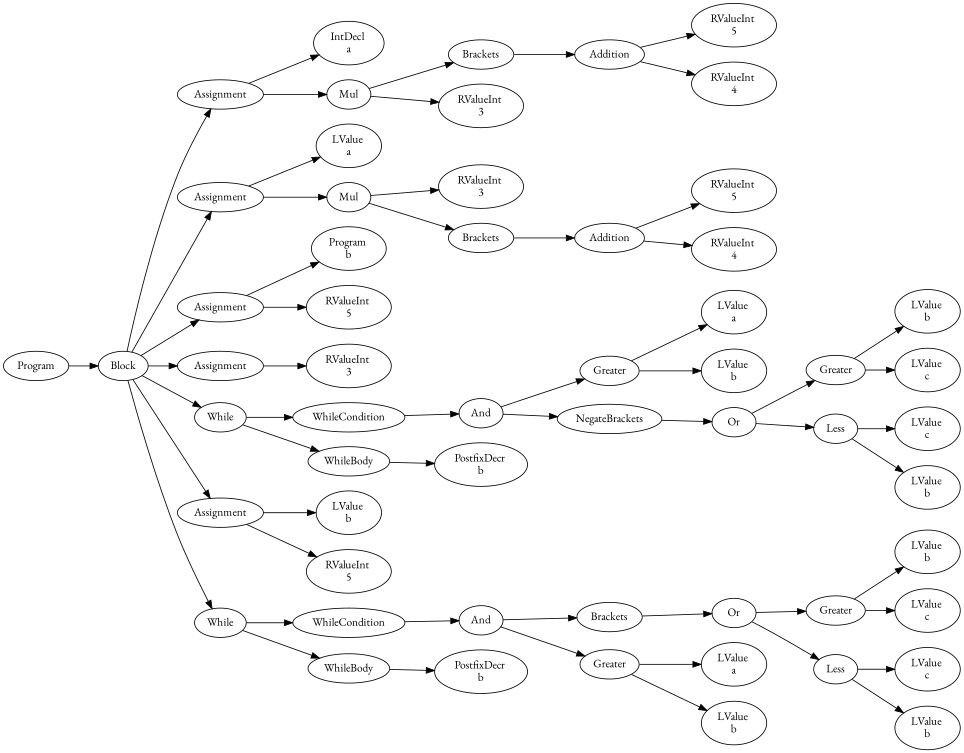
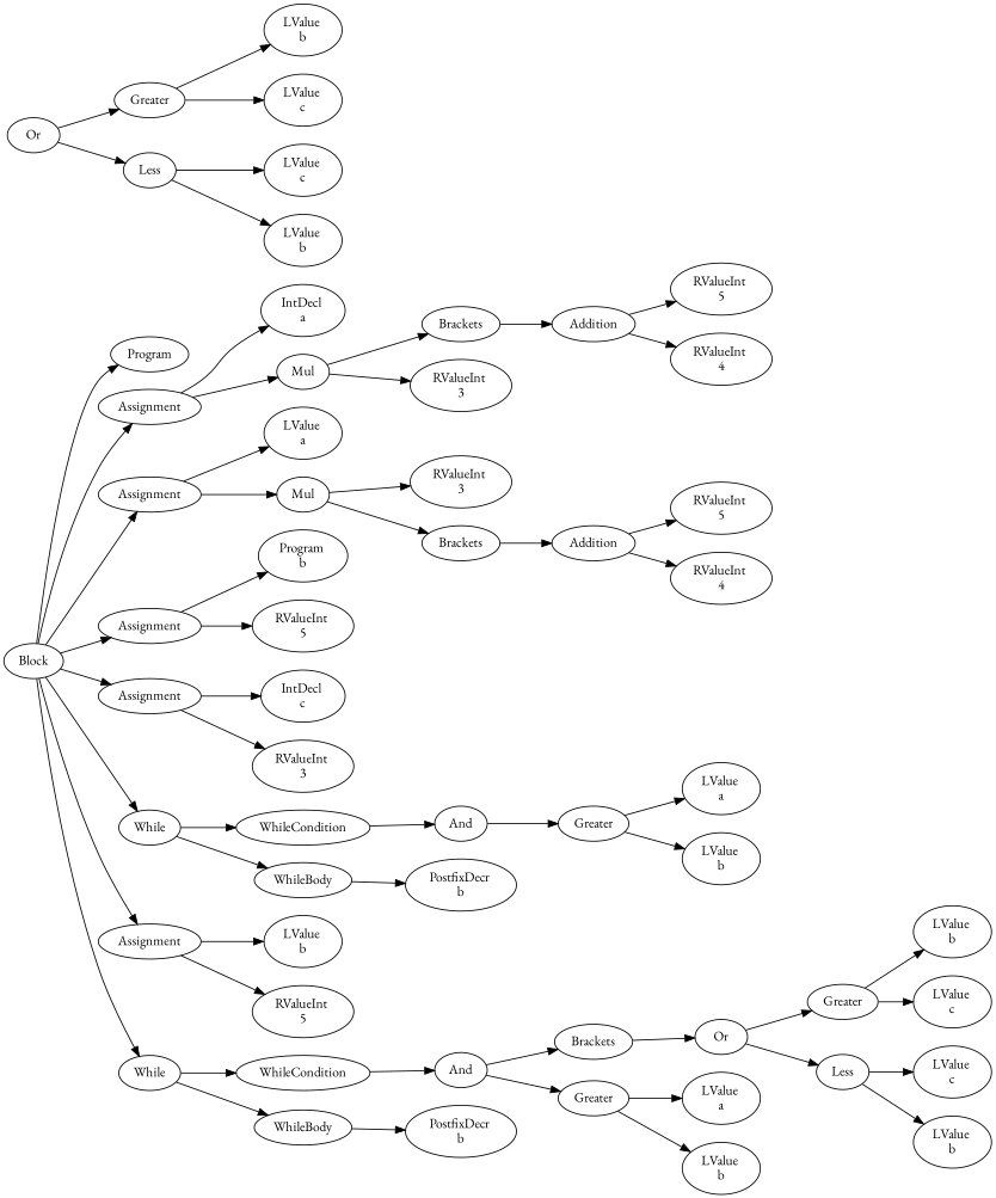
  digraph {
    fontname="EB Garamond"
    rankdir=LR
    node [fontname="EB Garamond"]
    edge [fontname="EB Garamond"]
    n1 [label=Program]
    n2 [label=Block]
    n3 [label=Assignment]
    n4 [label=Assignment]
    n5 [label=Assignment]
    n6 [label=Assignment]
    n7 [label=While]
    n8 [label=Assignment]
    n9 [label=While]
    n10 [label="IntDecl \na"]
    n11 [label=Mul]
    n12 [label="LValue \na"]
    n13 [label=Mul]
    n14 [label="Program \nb"]
    n15 [label="RValueInt \n5"]
+   n16 [label="IntDecl \nc"]
    n17 [label="RValueInt \n3"]
    n18 [label=WhileCondition]
    n19 [label=WhileBody]
    n20 [label="LValue \nb"]
    n21 [label="RValueInt \n5"]
    n22 [label=WhileCondition]
    n23 [label=WhileBody]
    n24 [label=Brackets]
    n25 [label="RValueInt \n3"]
    n26 [label=Addition]
    n27 [label="RValueInt \n5"]
    n28 [label="RValueInt \n4"]
    n29 [label="RValueInt \n3"]
    n30 [label=Brackets]
    n31 [label=Addition]
    n32 [label="RValueInt \n5"]
    n33 [label="RValueInt \n4"]
    n34 [label=And]
    n35 [label="PostfixDecr \nb"]
    n36 [label=Greater]
-   n37 [label=NegateBrackets]
    n38 [label="LValue \na"]
    n39 [label="LValue \nb"]
    n40 [label=Or]
    n41 [label=Greater]
    n42 [label=Less]
    n43 [label="LValue \nb"]
    n44 [label="LValue \nc"]
    n45 [label="LValue \nc"]
    n46 [label="LValue \nb"]
    n47 [label=And]
    n48 [label="PostfixDecr \nb"]
    n49 [label=Brackets]
    n50 [label=Greater]
    n51 [label=Or]
    n52 [label="LValue \na"]
    n53 [label="LValue \nb"]
    n54 [label=Greater]
    n55 [label=Less]
    n56 [label="LValue \nb"]
    n57 [label="LValue \nc"]
    n58 [label="LValue \nc"]
    n59 [label="LValue \nb"]
-   n1 -> n2
+   n2 -> n1
    n2 -> n3
    n2 -> n4
    n2 -> n5
    n2 -> n6
    n2 -> n7
    n2 -> n8
    n2 -> n9
    n3 -> n10
    n3 -> n11
    n4 -> n12
    n4 -> n13
    n5 -> n14
    n5 -> n15
+   n6 -> n16
    n6 -> n17
    n7 -> n18
    n7 -> n19
    n8 -> n20
    n8 -> n21
    n9 -> n22
    n9 -> n23
    n11 -> n24
    n11 -> n25
    n13 -> n29
    n13 -> n30
    n18 -> n34
    n19 -> n35
    n22 -> n47
    n23 -> n48
    n24 -> n26
    n26 -> n27
    n26 -> n28
    n30 -> n31
    n31 -> n32
    n31 -> n33
    n34 -> n36
-   n34 -> n37
    n36 -> n38
    n36 -> n39
-   n37 -> n40
    n40 -> n41
    n40 -> n42
    n41 -> n43
    n41 -> n44
    n42 -> n45
    n42 -> n46
    n47 -> n49
    n47 -> n50
    n49 -> n51
    n50 -> n52
    n50 -> n53
    n51 -> n54
    n51 -> n55
    n54 -> n56
    n54 -> n57
    n55 -> n58
    n55 -> n59
  }
